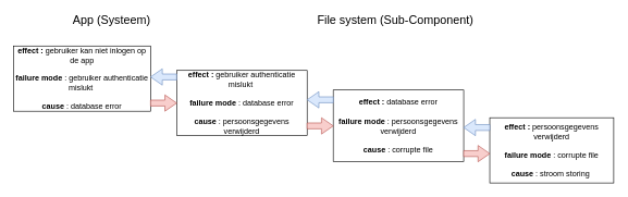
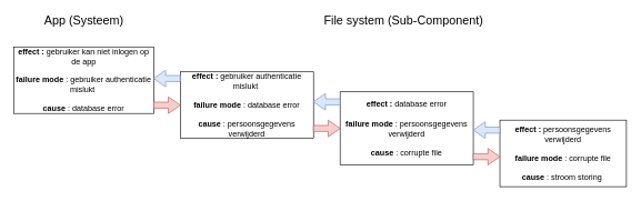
  <mxCell id="0" />
  <mxCell id="1" parent="0" />
  <mxCell id="2" value="&lt;b&gt;effect : &lt;/b&gt;gebruiker&amp;nbsp;kan niet inlogen op de app&lt;br&gt;&lt;br&gt;&lt;b&gt;failure mode&lt;/b&gt; : gebruiker authenticatie mislukt&amp;nbsp;&lt;br&gt;&lt;br&gt;&lt;b&gt;cause &lt;/b&gt;: database error" style="rounded=0;whiteSpace=wrap;html=1;" parent="1" vertex="1"><mxGeometry x="20" y="70" width="210" height="100" as="geometry" /></mxCell>
  <mxCell id="3" value="&lt;b&gt;effect :&amp;nbsp;&lt;/b&gt;gebruiker authenticatie mislukt&amp;nbsp;&lt;br&gt;&lt;br&gt;&lt;b&gt;failure mode&lt;/b&gt; : database error&lt;br&gt;&lt;br&gt;&lt;b&gt;cause &lt;/b&gt;: persoonsgegevens verwijderd&lt;span style=&quot;color: rgba(0 , 0 , 0 , 0) ; font-family: monospace ; font-size: 0px&quot;&gt;%3CmxGraphModel%3E%3Croot%3E%3CmxCell%20id%3D%220%22%2F%3E%3CmxCell%20id%3D%221%22%20parent%3D%220%22%2F%3E%3CmxCell%20id%3D%222%22%20value%3D%22%26lt%3Bb%26gt%3Beffect%20%3A%26amp%3Bnbsp%3B%26lt%3B%2Fb%26gt%3BDrone%20crashes%26lt%3Bbr%26gt%3B%26lt%3Bbr%26gt%3B%26lt%3Bb%26gt%3Bfailure%20mode%26lt%3B%2Fb%26gt%3B%20%3A%20motor%20stop%20working%26lt%3Bbr%26gt%3B%26lt%3Bbr%26gt%3B%26lt%3Bb%26gt%3Bcause%20%26lt%3B%2Fb%26gt%3B%3A%20no%20more%20fuel%22%20style%3D%22rounded%3D0%3BwhiteSpace%3Dwrap%3Bhtml%3D1%3B%22%20vertex%3D%221%22%20parent%3D%221%22%3E%3CmxGeometry%20x%3D%22130%22%20y%3D%22100%22%20width%3D%22190%22%20height%3D%22100%22%20as%3D%22geometry%22%2F%3E%3C%2FmxCell%3E%3C%2Froot%3E%3C%2FmxGraphModel%3E&lt;/span&gt;" style="rounded=0;whiteSpace=wrap;html=1;" parent="1" vertex="1"><mxGeometry x="270" y="107.5" width="200" height="100" as="geometry" /></mxCell>
  <mxCell id="4" value="&lt;b&gt;effect :&amp;nbsp;&lt;/b&gt;database error&lt;br&gt;&lt;br&gt;&lt;b&gt;failure mode&lt;/b&gt; : persoonsgegevens verwijderd&lt;br&gt;&lt;b&gt;&lt;br&gt;cause &lt;/b&gt;: corrupte file" style="rounded=0;whiteSpace=wrap;html=1;" parent="1" vertex="1"><mxGeometry x="510" y="137.5" width="200" height="110" as="geometry" /></mxCell>
  <mxCell id="5" value="&lt;b&gt;effect :&amp;nbsp;&lt;/b&gt;persoonsgegevens verwijderd&lt;br&gt;&lt;br&gt;&lt;b&gt;failure mode&lt;/b&gt; : corrupte file&lt;br&gt;&lt;br&gt;&lt;b&gt;cause &lt;/b&gt;: stroom storing&amp;nbsp;" style="rounded=0;whiteSpace=wrap;html=1;" parent="1" vertex="1"><mxGeometry x="750" y="180" width="190" height="100" as="geometry" /></mxCell>
  <mxCell id="6" value="" style="html=1;shadow=0;dashed=0;align=center;verticalAlign=middle;shape=mxgraph.arrows2.arrow;dy=0.64;dx=18;flipH=1;notch=0;fillColor=#dae8fc;strokeColor=#6c8ebf;" parent="1" vertex="1"><mxGeometry x="230" y="105" width="40" height="25" as="geometry" /></mxCell>
  <mxCell id="7" value="" style="html=1;shadow=0;dashed=0;align=center;verticalAlign=middle;shape=mxgraph.arrows2.arrow;dy=0.64;dx=18;flipH=1;notch=0;fillColor=#dae8fc;strokeColor=#6c8ebf;" parent="1" vertex="1"><mxGeometry x="470" y="140" width="40" height="25" as="geometry" /></mxCell>
  <mxCell id="8" value="" style="html=1;shadow=0;dashed=0;align=center;verticalAlign=middle;shape=mxgraph.arrows2.arrow;dy=0.64;dx=18;flipH=1;notch=0;fillColor=#dae8fc;strokeColor=#6c8ebf;" parent="1" vertex="1"><mxGeometry x="710" y="182.5" width="40" height="25" as="geometry" /></mxCell>
  <mxCell id="9" value="" style="html=1;shadow=0;dashed=0;align=center;verticalAlign=middle;shape=mxgraph.arrows2.arrow;dy=0.64;dx=18;flipH=1;notch=0;fillColor=#f8cecc;strokeColor=#b85450;direction=west;" parent="1" vertex="1"><mxGeometry x="710" y="222.5" width="40" height="25" as="geometry" /></mxCell>
  <mxCell id="10" value="" style="html=1;shadow=0;dashed=0;align=center;verticalAlign=middle;shape=mxgraph.arrows2.arrow;dy=0.64;dx=18;flipH=1;notch=0;fillColor=#f8cecc;strokeColor=#b85450;direction=west;" parent="1" vertex="1"><mxGeometry x="470" y="180" width="40" height="25" as="geometry" /></mxCell>
  <mxCell id="11" value="" style="html=1;shadow=0;dashed=0;align=center;verticalAlign=middle;shape=mxgraph.arrows2.arrow;dy=0.64;dx=18;flipH=1;notch=0;fillColor=#f8cecc;strokeColor=#b85450;direction=west;" parent="1" vertex="1"><mxGeometry x="230" y="145" width="40" height="25" as="geometry" /></mxCell>
- <mxCell id="12" value="&lt;font style=&quot;font-size: 18px&quot;&gt;App (Systeem)&lt;/font&gt;" style="text;html=1;align=center;verticalAlign=middle;resizable=0;points=[];autosize=1;" parent="1" vertex="1"><mxGeometry x="105" y="20" width="130" height="20" as="geometry" /></mxCell>
+ <mxCell id="12" value="&lt;font style=&quot;font-size: 18px&quot;&gt;App (Systeem)&lt;/font&gt;" style="text;html=1;align=center;verticalAlign=middle;resizable=0;points=[];autosize=1;" parent="1" vertex="1"><mxGeometry x="60" y="20" width="130" height="20" as="geometry" /></mxCell>
  <mxCell id="13" value="&lt;font style=&quot;font-size: 18px&quot;&gt;File system (Sub-Component)&lt;/font&gt;" style="text;html=1;align=center;verticalAlign=middle;resizable=0;points=[];autosize=1;" parent="1" vertex="1"><mxGeometry x="480" y="20" width="250" height="20" as="geometry" /></mxCell>
